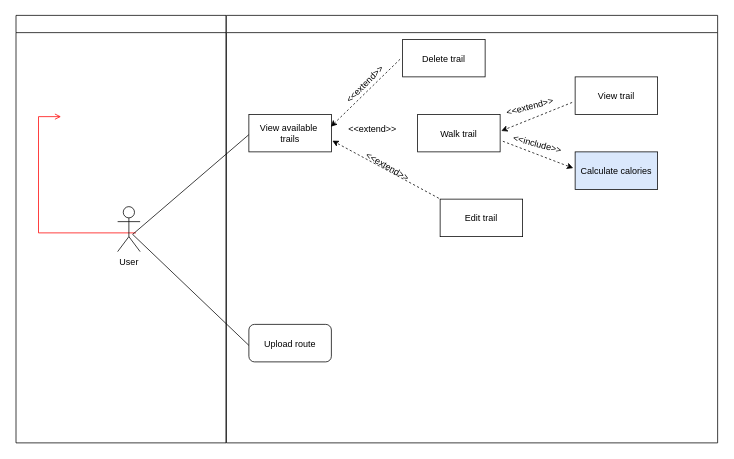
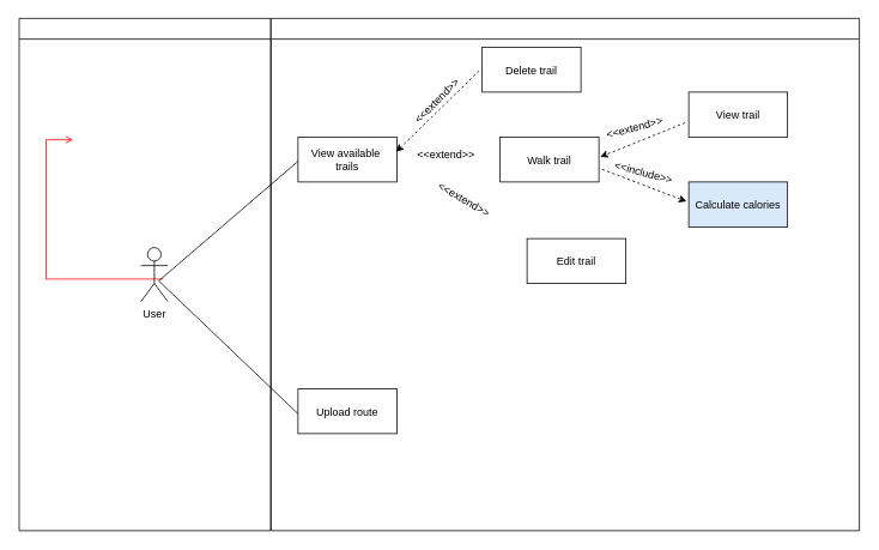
  <mxCell id="0" />
  <mxCell id="1" parent="0" />
  <mxCell id="2" value="" style="swimlane;whiteSpace=wrap" parent="1" vertex="1"><mxGeometry x="20.5" y="20" width="280" height="570" as="geometry" /></mxCell>
  <mxCell id="3" value="" style="edgeStyle=elbowEdgeStyle;elbow=horizontal;strokeColor=#FF0000;endArrow=open;endFill=1;rounded=0" parent="2" edge="1"><mxGeometry width="100" height="100" relative="1" as="geometry"><mxPoint x="160" y="290" as="sourcePoint" /><mxPoint x="60" y="135" as="targetPoint" /><Array as="points"><mxPoint x="30" y="250" /></Array></mxGeometry></mxCell>
  <mxCell id="4" value="User" style="shape=umlActor;verticalLabelPosition=bottom;verticalAlign=top;html=1;outlineConnect=0;" vertex="1" parent="2"><mxGeometry x="135.5" y="255" width="30" height="60" as="geometry" /></mxCell>
  <mxCell id="5" value="" style="endArrow=none;html=1;rounded=0;entryX=0;entryY=0.54;entryDx=0;entryDy=0;entryPerimeter=0;exitX=0.5;exitY=0.5;exitDx=0;exitDy=0;exitPerimeter=0;" edge="1" parent="2" target="9"><mxGeometry width="50" height="50" relative="1" as="geometry"><mxPoint x="155.5" y="292" as="sourcePoint" /><mxPoint x="314.51" y="437.7" as="targetPoint" /></mxGeometry></mxCell>
  <mxCell id="6" value="" style="swimlane;whiteSpace=wrap" parent="1" vertex="1"><mxGeometry x="301" y="20" width="655" height="570" as="geometry" /></mxCell>
  <mxCell id="7" value="Calculate calories" style="fillColor=#dae8fc;" parent="6" vertex="1"><mxGeometry x="465" y="182" width="110" height="50" as="geometry" /></mxCell>
- <mxCell id="8" value="Upload route" style="rounded=1;" vertex="1" parent="6"><mxGeometry x="30" y="412" width="110" height="50" as="geometry" /></mxCell>
+ <mxCell id="8" value="Upload route" style="" vertex="1" parent="6"><mxGeometry x="30" y="412" width="110" height="50" as="geometry" /></mxCell>
  <mxCell id="9" value="View available &#10;trails" style="" vertex="1" parent="6"><mxGeometry x="30" y="132" width="110" height="50" as="geometry" /></mxCell>
  <mxCell id="10" value="" style="endArrow=none;html=1;rounded=0;entryX=0;entryY=0.56;entryDx=0;entryDy=0;entryPerimeter=0;" edge="1" parent="6" target="8"><mxGeometry width="50" height="50" relative="1" as="geometry"><mxPoint x="-125" y="292" as="sourcePoint" /><mxPoint x="205" y="252" as="targetPoint" /></mxGeometry></mxCell>
  <mxCell id="11" value="Edit trail" style="" vertex="1" parent="6"><mxGeometry x="285" y="245" width="110" height="50" as="geometry" /></mxCell>
  <mxCell id="12" value="&amp;lt;&amp;lt;extend&amp;gt;&amp;gt;" style="text;html=1;strokeColor=none;fillColor=none;align=center;verticalAlign=middle;whiteSpace=wrap;rounded=0;rotation=30;" vertex="1" parent="6"><mxGeometry x="185" y="192" width="60" height="20" as="geometry" /></mxCell>
- <mxCell id="13" value="" style="html=1;labelBackgroundColor=#ffffff;startArrow=none;startFill=0;startSize=6;endArrow=classic;endFill=1;endSize=6;jettySize=auto;orthogonalLoop=1;strokeWidth=1;dashed=1;fontSize=14;rounded=0;exitX=-0.016;exitY=-0.023;exitDx=0;exitDy=0;exitPerimeter=0;entryX=1.012;entryY=0.702;entryDx=0;entryDy=0;entryPerimeter=0;" edge="1" parent="6" source="11" target="9"><mxGeometry width="60" height="60" relative="1" as="geometry"><mxPoint x="85" y="362" as="sourcePoint" /><mxPoint x="145" y="292" as="targetPoint" /></mxGeometry></mxCell>
  <mxCell id="14" value="Delete trail" style="" vertex="1" parent="6"><mxGeometry x="235" y="32" width="110" height="50" as="geometry" /></mxCell>
  <mxCell id="15" value="Walk trail" style="" vertex="1" parent="6"><mxGeometry x="255" y="132" width="110" height="50" as="geometry" /></mxCell>
  <mxCell id="16" value="" style="html=1;labelBackgroundColor=#ffffff;startArrow=none;startFill=0;startSize=6;endArrow=classic;endFill=1;endSize=6;jettySize=auto;orthogonalLoop=1;strokeWidth=1;dashed=1;fontSize=14;rounded=0;exitX=-0.031;exitY=0.529;exitDx=0;exitDy=0;exitPerimeter=0;entryX=0.993;entryY=0.329;entryDx=0;entryDy=0;entryPerimeter=0;" edge="1" parent="6" source="14" target="9"><mxGeometry width="60" height="60" relative="1" as="geometry"><mxPoint x="75" y="122" as="sourcePoint" /><mxPoint x="135" y="62" as="targetPoint" /></mxGeometry></mxCell>
  <mxCell id="17" value="&amp;lt;&amp;lt;extend&amp;gt;&amp;gt;" style="text;html=1;strokeColor=none;fillColor=none;align=center;verticalAlign=middle;whiteSpace=wrap;rounded=0;rotation=-45;" vertex="1" parent="6"><mxGeometry x="155" y="82" width="60" height="20" as="geometry" /></mxCell>
  <mxCell id="18" value="&amp;lt;&amp;lt;extend&amp;gt;&amp;gt;" style="text;html=1;strokeColor=none;fillColor=none;align=center;verticalAlign=middle;whiteSpace=wrap;rounded=0;" vertex="1" parent="6"><mxGeometry x="165" y="142" width="60" height="20" as="geometry" /></mxCell>
  <mxCell id="19" value="View trail" style="" vertex="1" parent="6"><mxGeometry x="465" y="82" width="110" height="50" as="geometry" /></mxCell>
  <mxCell id="20" value="" style="html=1;labelBackgroundColor=#ffffff;startArrow=none;startFill=0;startSize=6;endArrow=classic;endFill=1;endSize=6;jettySize=auto;orthogonalLoop=1;strokeWidth=1;dashed=1;fontSize=14;rounded=0;exitX=1.033;exitY=0.717;exitDx=0;exitDy=0;exitPerimeter=0;entryX=-0.023;entryY=0.434;entryDx=0;entryDy=0;entryPerimeter=0;" edge="1" parent="6" source="15" target="7"><mxGeometry width="60" height="60" relative="1" as="geometry"><mxPoint x="155" y="322" as="sourcePoint" /><mxPoint x="405" y="212" as="targetPoint" /></mxGeometry></mxCell>
  <mxCell id="21" value="&amp;lt;&amp;lt;include&amp;gt;&amp;gt;" style="text;html=1;strokeColor=none;fillColor=none;align=center;verticalAlign=middle;whiteSpace=wrap;rounded=0;rotation=15;" vertex="1" parent="6"><mxGeometry x="385" y="162" width="60" height="20" as="geometry" /></mxCell>
  <mxCell id="22" value="" style="html=1;labelBackgroundColor=#ffffff;startArrow=none;startFill=0;startSize=6;endArrow=classic;endFill=1;endSize=6;jettySize=auto;orthogonalLoop=1;strokeWidth=1;dashed=1;fontSize=14;rounded=0;entryX=1.014;entryY=0.441;entryDx=0;entryDy=0;entryPerimeter=0;exitX=-0.036;exitY=0.682;exitDx=0;exitDy=0;exitPerimeter=0;" edge="1" parent="6" source="19" target="15"><mxGeometry width="60" height="60" relative="1" as="geometry"><mxPoint x="255" y="132" as="sourcePoint" /><mxPoint x="315" y="72" as="targetPoint" /></mxGeometry></mxCell>
  <mxCell id="23" value="&amp;lt;&amp;lt;extend&amp;gt;&amp;gt;" style="text;html=1;strokeColor=none;fillColor=none;align=center;verticalAlign=middle;whiteSpace=wrap;rounded=0;rotation=-15;" vertex="1" parent="6"><mxGeometry x="375" y="112" width="60" height="20" as="geometry" /></mxCell>
